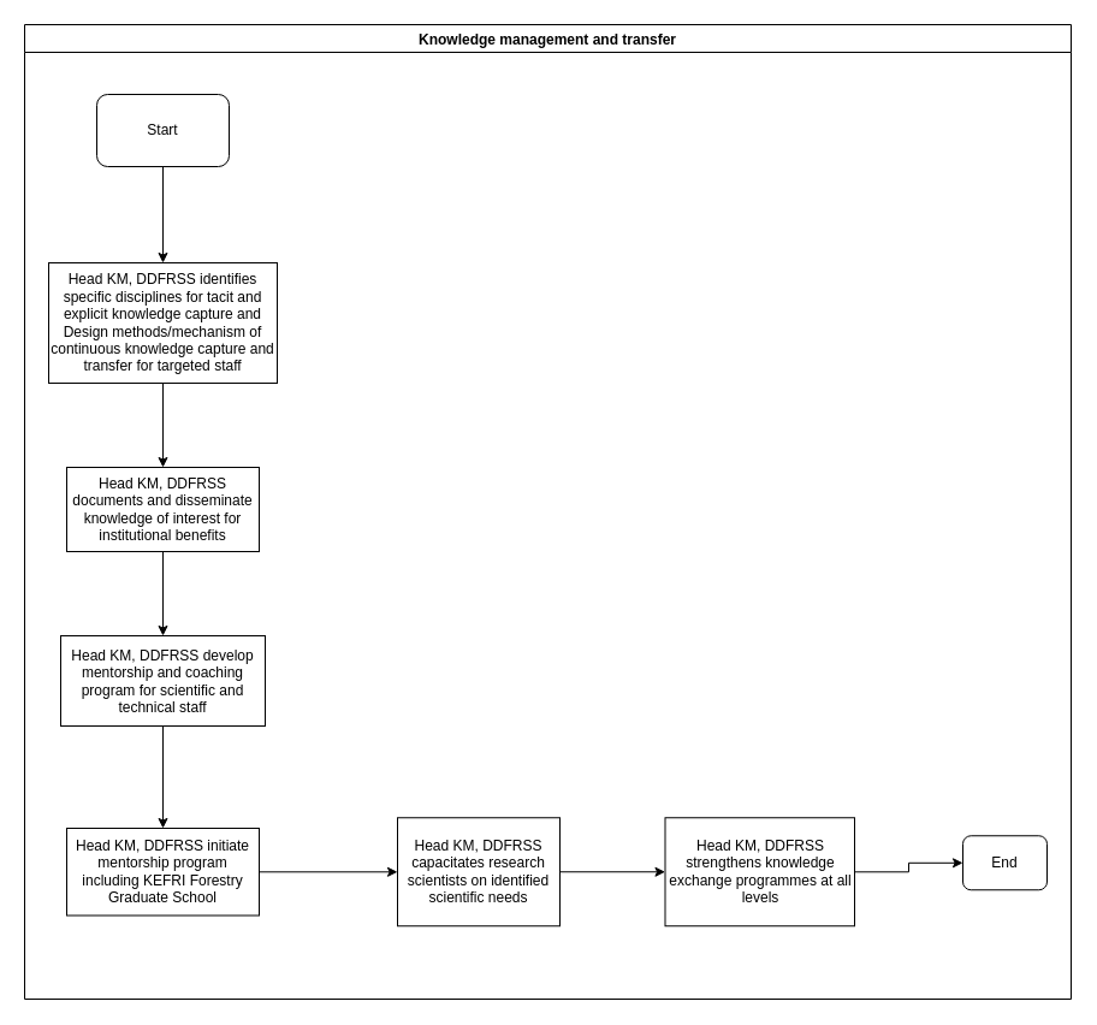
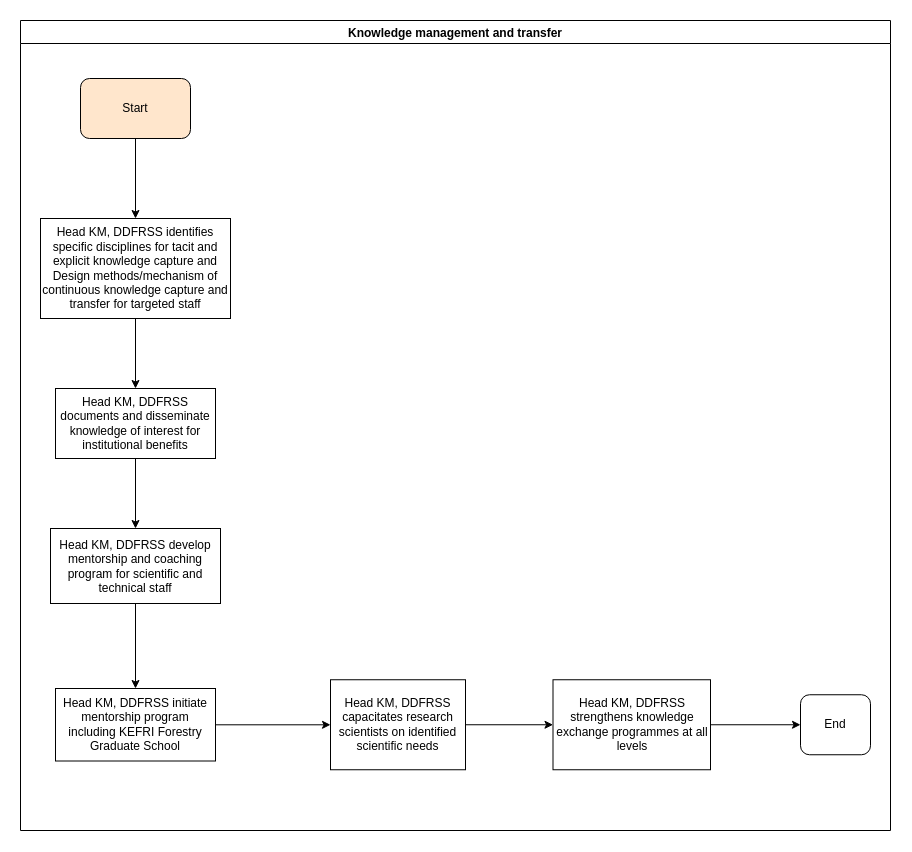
  <mxCell id="0" />
  <mxCell id="1" parent="0" />
  <mxCell id="2" value="Knowledge management and transfer" style="swimlane;" vertex="1" parent="1"><mxGeometry x="20" y="20" width="870" height="810" as="geometry" /></mxCell>
- <mxCell id="3" value="Start" style="rounded=1;whiteSpace=wrap;html=1;" vertex="1" parent="2"><mxGeometry x="60" y="58" width="110" height="60" as="geometry" /></mxCell>
+ <mxCell id="3" value="Start" style="rounded=1;whiteSpace=wrap;html=1;fillColor=#ffe6cc;" vertex="1" parent="2"><mxGeometry x="60" y="58" width="110" height="60" as="geometry" /></mxCell>
  <mxCell id="4" value="Head KM, DDFRSS identifies specific disciplines for tacit and explicit knowledge capture and Design methods/mechanism of continuous knowledge capture and transfer for targeted staff" style="rounded=0;whiteSpace=wrap;html=1;" vertex="1" parent="2"><mxGeometry x="20" y="198" width="190" height="100" as="geometry" /></mxCell>
  <mxCell id="5" value="" style="edgeStyle=orthogonalEdgeStyle;rounded=0;orthogonalLoop=1;jettySize=auto;html=1;" edge="1" parent="2" source="3" target="4"><mxGeometry relative="1" as="geometry"><mxPoint x="115" y="198" as="targetPoint" /></mxGeometry></mxCell>
  <mxCell id="6" value="Head KM, DDFRSS documents and disseminate knowledge of interest for institutional benefits" style="whiteSpace=wrap;html=1;rounded=0;" vertex="1" parent="2"><mxGeometry x="35" y="368" width="160" height="70" as="geometry" /></mxCell>
  <mxCell id="7" value="" style="edgeStyle=orthogonalEdgeStyle;rounded=0;orthogonalLoop=1;jettySize=auto;html=1;" edge="1" parent="2" source="4" target="6"><mxGeometry relative="1" as="geometry" /></mxCell>
  <mxCell id="8" value="Head KM, DDFRSS develop mentorship and coaching program for scientific and technical staff" style="whiteSpace=wrap;html=1;rounded=0;" vertex="1" parent="2"><mxGeometry x="30" y="508" width="170" height="75" as="geometry" /></mxCell>
  <mxCell id="9" value="" style="edgeStyle=orthogonalEdgeStyle;rounded=0;orthogonalLoop=1;jettySize=auto;html=1;" edge="1" parent="2" source="6" target="8"><mxGeometry relative="1" as="geometry" /></mxCell>
  <mxCell id="10" value="Head KM, DDFRSS initiate mentorship program including KEFRI Forestry Graduate School" style="whiteSpace=wrap;html=1;rounded=0;" vertex="1" parent="2"><mxGeometry x="35" y="668" width="160" height="72.5" as="geometry" /></mxCell>
  <mxCell id="11" value="" style="edgeStyle=orthogonalEdgeStyle;rounded=0;orthogonalLoop=1;jettySize=auto;html=1;" edge="1" parent="2" source="8" target="10"><mxGeometry relative="1" as="geometry" /></mxCell>
  <mxCell id="12" value="Head KM, DDFRSS capacitates research scientists on identified scientific needs" style="whiteSpace=wrap;html=1;rounded=0;" vertex="1" parent="2"><mxGeometry x="310" y="659.25" width="135" height="90" as="geometry" /></mxCell>
  <mxCell id="13" value="" style="edgeStyle=orthogonalEdgeStyle;rounded=0;orthogonalLoop=1;jettySize=auto;html=1;" edge="1" parent="2" source="10" target="12"><mxGeometry relative="1" as="geometry" /></mxCell>
  <mxCell id="14" value="Head KM, DDFRSS strengthens knowledge exchange programmes at all levels" style="whiteSpace=wrap;html=1;rounded=0;" vertex="1" parent="2"><mxGeometry x="532.5" y="659.25" width="157.5" height="90" as="geometry" /></mxCell>
  <mxCell id="15" value="" style="edgeStyle=orthogonalEdgeStyle;rounded=0;orthogonalLoop=1;jettySize=auto;html=1;" edge="1" parent="2" source="12" target="14"><mxGeometry relative="1" as="geometry" /></mxCell>
- <mxCell id="16" value="End" style="rounded=1;whiteSpace=wrap;html=1;" vertex="1" parent="2"><mxGeometry x="780" y="674.25" width="70" height="45" as="geometry" /></mxCell>
+ <mxCell id="16" value="End" style="rounded=1;whiteSpace=wrap;html=1;" vertex="1" parent="2"><mxGeometry x="780" y="674.25" width="70" height="60" as="geometry" /></mxCell>
  <mxCell id="17" value="" style="edgeStyle=orthogonalEdgeStyle;rounded=0;orthogonalLoop=1;jettySize=auto;html=1;" edge="1" parent="2" source="14" target="16"><mxGeometry relative="1" as="geometry"><mxPoint x="788.75" y="704.25" as="targetPoint" /></mxGeometry></mxCell>
